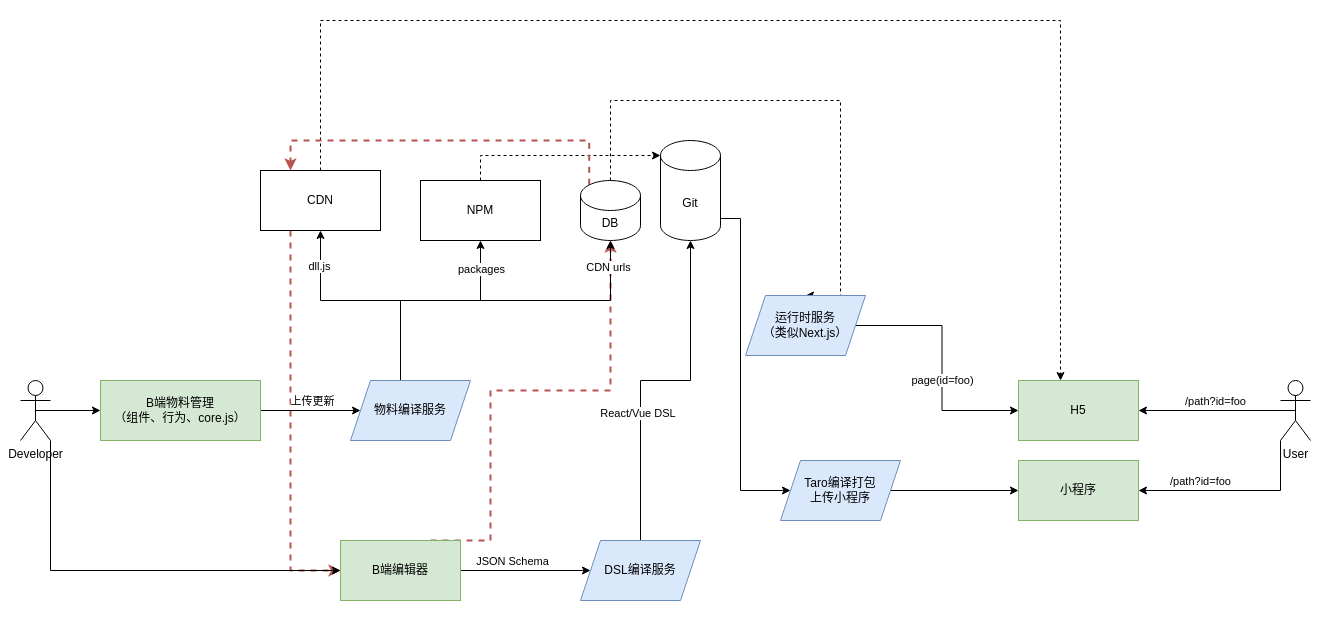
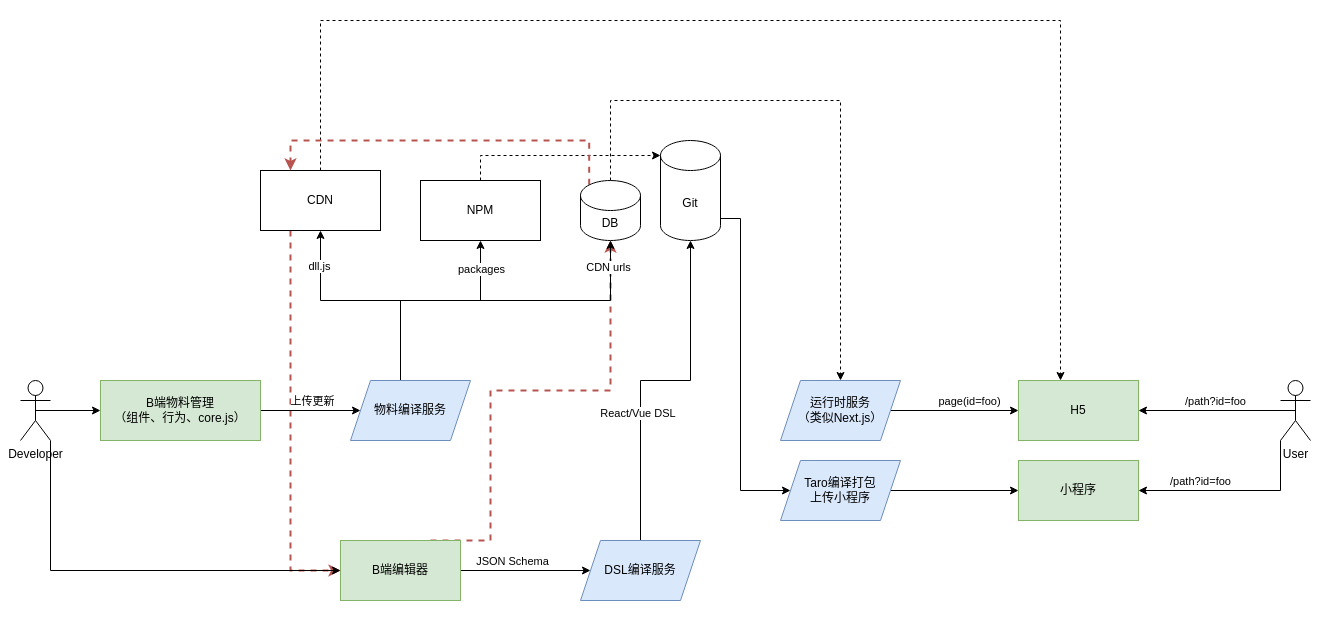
  <mxCell id="0" />
  <mxCell id="1" parent="0" />
  <mxCell id="2" style="edgeStyle=orthogonalEdgeStyle;rounded=0;orthogonalLoop=1;jettySize=auto;html=1;exitX=1;exitY=0.5;exitDx=0;exitDy=0;entryX=0;entryY=0.5;entryDx=0;entryDy=0;" edge="1" parent="1" source="5" target="20"><mxGeometry relative="1" as="geometry" /></mxCell>
  <mxCell id="3" value="JSON Schema" style="edgeLabel;html=1;align=center;verticalAlign=middle;resizable=0;points=[];" vertex="1" connectable="0" parent="2"><mxGeometry x="-0.467" relative="1" as="geometry"><mxPoint x="16" y="-10" as="offset" /></mxGeometry></mxCell>
  <mxCell id="4" style="edgeStyle=orthogonalEdgeStyle;rounded=0;sketch=0;orthogonalLoop=1;jettySize=auto;html=1;exitX=0.75;exitY=0;exitDx=0;exitDy=0;entryX=0.5;entryY=1;entryDx=0;entryDy=0;entryPerimeter=0;shadow=0;fillColor=#f8cecc;strokeColor=#b85450;dashed=1;strokeWidth=2;" edge="1" parent="1" source="5" target="23"><mxGeometry relative="1" as="geometry"><Array as="points"><mxPoint x="490" y="540" /><mxPoint x="490" y="390" /><mxPoint x="610" y="390" /></Array></mxGeometry></mxCell>
  <mxCell id="5" value="B端编辑器" style="rounded=0;whiteSpace=wrap;html=1;fillColor=#d5e8d4;strokeColor=#82b366;" vertex="1" parent="1"><mxGeometry x="340" y="540" width="120" height="60" as="geometry" /></mxCell>
  <mxCell id="6" style="edgeStyle=orthogonalEdgeStyle;rounded=0;sketch=0;orthogonalLoop=1;jettySize=auto;html=1;exitX=0.5;exitY=0;exitDx=0;exitDy=0;shadow=0;dashed=1;" edge="1" parent="1" source="8" target="29"><mxGeometry relative="1" as="geometry"><Array as="points"><mxPoint x="320" y="20" /><mxPoint x="1060" y="20" /></Array></mxGeometry></mxCell>
  <mxCell id="7" style="edgeStyle=orthogonalEdgeStyle;rounded=0;sketch=0;orthogonalLoop=1;jettySize=auto;html=1;exitX=0.25;exitY=1;exitDx=0;exitDy=0;entryX=0;entryY=0.5;entryDx=0;entryDy=0;shadow=0;dashed=1;fillColor=#f8cecc;strokeColor=#b85450;strokeWidth=2;" edge="1" parent="1" source="8" target="5"><mxGeometry relative="1" as="geometry" /></mxCell>
  <mxCell id="8" value="CDN" style="rounded=0;whiteSpace=wrap;html=1;" vertex="1" parent="1"><mxGeometry x="260" y="170" width="120" height="60" as="geometry" /></mxCell>
  <mxCell id="9" style="edgeStyle=orthogonalEdgeStyle;rounded=0;sketch=0;orthogonalLoop=1;jettySize=auto;html=1;exitX=0.5;exitY=0;exitDx=0;exitDy=0;entryX=0;entryY=0;entryDx=0;entryDy=15;entryPerimeter=0;shadow=0;dashed=1;" edge="1" parent="1" source="10" target="25"><mxGeometry relative="1" as="geometry" /></mxCell>
  <mxCell id="10" value="NPM" style="rounded=0;whiteSpace=wrap;html=1;" vertex="1" parent="1"><mxGeometry x="420" y="180" width="120" height="60" as="geometry" /></mxCell>
  <mxCell id="11" style="edgeStyle=orthogonalEdgeStyle;rounded=0;orthogonalLoop=1;jettySize=auto;html=1;exitX=0.5;exitY=0;exitDx=0;exitDy=0;entryX=0.5;entryY=1;entryDx=0;entryDy=0;" edge="1" parent="1" source="17" target="8"><mxGeometry relative="1" as="geometry"><Array as="points"><mxPoint x="400" y="300" /><mxPoint x="320" y="300" /></Array></mxGeometry></mxCell>
  <mxCell id="12" value="dll.js" style="edgeLabel;html=1;align=center;verticalAlign=top;resizable=0;points=[];" vertex="1" connectable="0" parent="11"><mxGeometry x="0.806" y="2" relative="1" as="geometry"><mxPoint as="offset" /></mxGeometry></mxCell>
  <mxCell id="13" style="edgeStyle=orthogonalEdgeStyle;rounded=0;orthogonalLoop=1;jettySize=auto;html=1;exitX=0.5;exitY=0;exitDx=0;exitDy=0;" edge="1" parent="1" source="17" target="10"><mxGeometry relative="1" as="geometry"><Array as="points"><mxPoint x="400" y="300" /><mxPoint x="480" y="300" /></Array></mxGeometry></mxCell>
  <mxCell id="14" value="packages" style="edgeLabel;html=1;align=center;verticalAlign=top;resizable=0;points=[];" vertex="1" connectable="0" parent="13"><mxGeometry x="0.892" y="1" relative="1" as="geometry"><mxPoint x="1" y="4" as="offset" /></mxGeometry></mxCell>
  <mxCell id="15" style="edgeStyle=orthogonalEdgeStyle;rounded=0;orthogonalLoop=1;jettySize=auto;html=1;exitX=0.5;exitY=0;exitDx=0;exitDy=0;entryX=0.5;entryY=1;entryDx=0;entryDy=0;entryPerimeter=0;" edge="1" parent="1" source="17" target="23"><mxGeometry relative="1" as="geometry"><Array as="points"><mxPoint x="400" y="300" /><mxPoint x="610" y="300" /></Array></mxGeometry></mxCell>
  <mxCell id="16" value="CDN urls" style="edgeLabel;html=1;align=center;verticalAlign=middle;resizable=0;points=[];" vertex="1" connectable="0" parent="15"><mxGeometry x="0.856" y="3" relative="1" as="geometry"><mxPoint as="offset" /></mxGeometry></mxCell>
  <mxCell id="17" value="物料编译服务" style="shape=parallelogram;perimeter=parallelogramPerimeter;whiteSpace=wrap;html=1;fixedSize=1;fillColor=#dae8fc;strokeColor=#6c8ebf;" vertex="1" parent="1"><mxGeometry x="350" y="380" width="120" height="60" as="geometry" /></mxCell>
  <mxCell id="18" style="edgeStyle=orthogonalEdgeStyle;rounded=0;orthogonalLoop=1;jettySize=auto;html=1;exitX=0.5;exitY=0;exitDx=0;exitDy=0;entryX=0.5;entryY=1;entryDx=0;entryDy=0;entryPerimeter=0;" edge="1" parent="1" source="20" target="25"><mxGeometry relative="1" as="geometry"><mxPoint x="750" y="420" as="targetPoint" /><Array as="points"><mxPoint x="640" y="380" /><mxPoint x="690" y="380" /></Array></mxGeometry></mxCell>
  <mxCell id="19" value="React/Vue DSL&amp;nbsp;" style="edgeLabel;html=1;align=center;verticalAlign=middle;resizable=0;points=[];" vertex="1" connectable="0" parent="18"><mxGeometry x="-0.269" y="2" relative="1" as="geometry"><mxPoint as="offset" /></mxGeometry></mxCell>
  <mxCell id="20" value="DSL编译服务" style="shape=parallelogram;perimeter=parallelogramPerimeter;whiteSpace=wrap;html=1;fixedSize=1;fillColor=#dae8fc;strokeColor=#6c8ebf;" vertex="1" parent="1"><mxGeometry x="580" y="540" width="120" height="60" as="geometry" /></mxCell>
  <mxCell id="21" style="edgeStyle=orthogonalEdgeStyle;rounded=0;sketch=0;orthogonalLoop=1;jettySize=auto;html=1;exitX=0.5;exitY=0;exitDx=0;exitDy=0;exitPerimeter=0;shadow=0;dashed=1;entryX=0.5;entryY=0;entryDx=0;entryDy=0;" edge="1" parent="1" source="23" target="28"><mxGeometry relative="1" as="geometry"><mxPoint x="840" y="540" as="targetPoint" /><Array as="points"><mxPoint x="610" y="100" /><mxPoint x="840" y="100" /></Array></mxGeometry></mxCell>
  <mxCell id="22" style="edgeStyle=orthogonalEdgeStyle;rounded=0;sketch=0;orthogonalLoop=1;jettySize=auto;html=1;exitX=0.145;exitY=0;exitDx=0;exitDy=4.35;exitPerimeter=0;entryX=0.25;entryY=0;entryDx=0;entryDy=0;shadow=0;dashed=1;fillColor=#f8cecc;strokeColor=#b85450;strokeWidth=2;" edge="1" parent="1" source="23" target="8"><mxGeometry relative="1" as="geometry"><Array as="points"><mxPoint x="589" y="140" /><mxPoint x="290" y="140" /></Array></mxGeometry></mxCell>
  <mxCell id="23" value="DB" style="shape=cylinder3;whiteSpace=wrap;html=1;boundedLbl=1;backgroundOutline=1;size=15;" vertex="1" parent="1"><mxGeometry x="580" y="180" width="60" height="60" as="geometry" /></mxCell>
  <mxCell id="24" style="edgeStyle=orthogonalEdgeStyle;rounded=0;sketch=0;orthogonalLoop=1;jettySize=auto;html=1;exitX=1;exitY=0;exitDx=0;exitDy=37.5;exitPerimeter=0;entryX=0;entryY=0.5;entryDx=0;entryDy=0;shadow=0;" edge="1" parent="1" source="25" target="37"><mxGeometry relative="1" as="geometry"><Array as="points"><mxPoint x="740" y="218" /><mxPoint x="740" y="490" /></Array></mxGeometry></mxCell>
  <mxCell id="25" value="Git" style="shape=cylinder3;whiteSpace=wrap;html=1;boundedLbl=1;backgroundOutline=1;size=15;" vertex="1" parent="1"><mxGeometry x="660" y="140" width="60" height="100" as="geometry" /></mxCell>
  <mxCell id="26" style="edgeStyle=orthogonalEdgeStyle;rounded=0;sketch=0;orthogonalLoop=1;jettySize=auto;html=1;exitX=1;exitY=0.5;exitDx=0;exitDy=0;entryX=0;entryY=0.5;entryDx=0;entryDy=0;shadow=0;" edge="1" parent="1" source="28" target="29"><mxGeometry relative="1" as="geometry" /></mxCell>
  <mxCell id="27" value="page(id=foo)" style="edgeLabel;html=1;align=center;verticalAlign=middle;resizable=0;points=[];" vertex="1" connectable="0" parent="26"><mxGeometry x="0.219" relative="1" as="geometry"><mxPoint y="-10" as="offset" /></mxGeometry></mxCell>
- <mxCell id="28" value="运行时服务&lt;br&gt;（类似Next.js）" style="shape=parallelogram;perimeter=parallelogramPerimeter;whiteSpace=wrap;html=1;fixedSize=1;fillColor=#dae8fc;strokeColor=#6c8ebf;" vertex="1" parent="1"><mxGeometry x="745" y="295" width="120" height="60" as="geometry" /></mxCell>
+ <mxCell id="28" value="运行时服务&lt;br&gt;（类似Next.js）" style="shape=parallelogram;perimeter=parallelogramPerimeter;whiteSpace=wrap;html=1;fixedSize=1;fillColor=#dae8fc;strokeColor=#6c8ebf;" vertex="1" parent="1"><mxGeometry x="780" y="380" width="120" height="60" as="geometry" /></mxCell>
  <mxCell id="29" value="H5" style="rounded=0;whiteSpace=wrap;html=1;fillColor=#d5e8d4;strokeColor=#82b366;" vertex="1" parent="1"><mxGeometry x="1018" y="380" width="120" height="60" as="geometry" /></mxCell>
  <mxCell id="30" style="edgeStyle=orthogonalEdgeStyle;rounded=0;sketch=0;orthogonalLoop=1;jettySize=auto;html=1;exitX=0.5;exitY=0.5;exitDx=0;exitDy=0;exitPerimeter=0;entryX=1;entryY=0.5;entryDx=0;entryDy=0;shadow=0;" edge="1" parent="1" source="34" target="29"><mxGeometry relative="1" as="geometry" /></mxCell>
  <mxCell id="31" value="/path?id=foo" style="edgeLabel;html=1;align=center;verticalAlign=middle;resizable=0;points=[];" vertex="1" connectable="0" parent="30"><mxGeometry x="0.067" y="3" relative="1" as="geometry"><mxPoint x="3" y="-13" as="offset" /></mxGeometry></mxCell>
  <mxCell id="32" style="edgeStyle=orthogonalEdgeStyle;rounded=0;sketch=0;orthogonalLoop=1;jettySize=auto;html=1;exitX=0;exitY=1;exitDx=0;exitDy=0;exitPerimeter=0;entryX=1;entryY=0.5;entryDx=0;entryDy=0;shadow=0;" edge="1" parent="1" source="34" target="35"><mxGeometry relative="1" as="geometry" /></mxCell>
  <mxCell id="33" value="/path?id=foo" style="edgeLabel;html=1;align=center;verticalAlign=middle;resizable=0;points=[];" vertex="1" connectable="0" parent="32"><mxGeometry x="0.571" relative="1" as="geometry"><mxPoint x="20" y="-10" as="offset" /></mxGeometry></mxCell>
  <mxCell id="34" value="User" style="shape=umlActor;verticalLabelPosition=bottom;verticalAlign=top;html=1;outlineConnect=0;" vertex="1" parent="1"><mxGeometry x="1280" y="380" width="30" height="60" as="geometry" /></mxCell>
  <mxCell id="35" value="小程序" style="rounded=0;whiteSpace=wrap;html=1;fillColor=#d5e8d4;strokeColor=#82b366;" vertex="1" parent="1"><mxGeometry x="1018" y="460" width="120" height="60" as="geometry" /></mxCell>
  <mxCell id="36" style="edgeStyle=orthogonalEdgeStyle;rounded=0;sketch=0;orthogonalLoop=1;jettySize=auto;html=1;exitX=1;exitY=0.5;exitDx=0;exitDy=0;entryX=0;entryY=0.5;entryDx=0;entryDy=0;shadow=0;" edge="1" parent="1" source="37" target="35"><mxGeometry relative="1" as="geometry" /></mxCell>
  <mxCell id="37" value="Taro编译打包&lt;br&gt;上传小程序" style="shape=parallelogram;perimeter=parallelogramPerimeter;whiteSpace=wrap;html=1;fixedSize=1;fillColor=#dae8fc;strokeColor=#6c8ebf;" vertex="1" parent="1"><mxGeometry x="780" y="460" width="120" height="60" as="geometry" /></mxCell>
  <mxCell id="38" style="edgeStyle=orthogonalEdgeStyle;rounded=0;sketch=0;orthogonalLoop=1;jettySize=auto;html=1;exitX=0.5;exitY=0.5;exitDx=0;exitDy=0;exitPerimeter=0;entryX=0;entryY=0.5;entryDx=0;entryDy=0;shadow=0;strokeWidth=1;" edge="1" parent="1" source="40" target="43"><mxGeometry relative="1" as="geometry" /></mxCell>
  <mxCell id="39" style="edgeStyle=orthogonalEdgeStyle;rounded=0;sketch=0;orthogonalLoop=1;jettySize=auto;html=1;exitX=1;exitY=1;exitDx=0;exitDy=0;exitPerimeter=0;entryX=0;entryY=0.5;entryDx=0;entryDy=0;shadow=0;strokeWidth=1;" edge="1" parent="1" source="40" target="5"><mxGeometry relative="1" as="geometry" /></mxCell>
  <mxCell id="40" value="Developer" style="shape=umlActor;verticalLabelPosition=bottom;verticalAlign=top;html=1;outlineConnect=0;" vertex="1" parent="1"><mxGeometry x="20" y="380" width="30" height="60" as="geometry" /></mxCell>
  <mxCell id="41" style="edgeStyle=orthogonalEdgeStyle;rounded=0;sketch=0;orthogonalLoop=1;jettySize=auto;html=1;exitX=1;exitY=0.5;exitDx=0;exitDy=0;entryX=0;entryY=0.5;entryDx=0;entryDy=0;shadow=0;strokeWidth=1;" edge="1" parent="1" source="43" target="17"><mxGeometry relative="1" as="geometry" /></mxCell>
  <mxCell id="42" value="上传更新" style="edgeLabel;html=1;align=center;verticalAlign=middle;resizable=0;points=[];" vertex="1" connectable="0" parent="41"><mxGeometry x="0.02" y="3" relative="1" as="geometry"><mxPoint y="-7" as="offset" /></mxGeometry></mxCell>
  <mxCell id="43" value="B端物料管理&lt;br&gt;（组件、行为、core.js）" style="rounded=0;whiteSpace=wrap;html=1;fillColor=#d5e8d4;strokeColor=#82b366;" vertex="1" parent="1"><mxGeometry x="100" y="380" width="160" height="60" as="geometry" /></mxCell>
